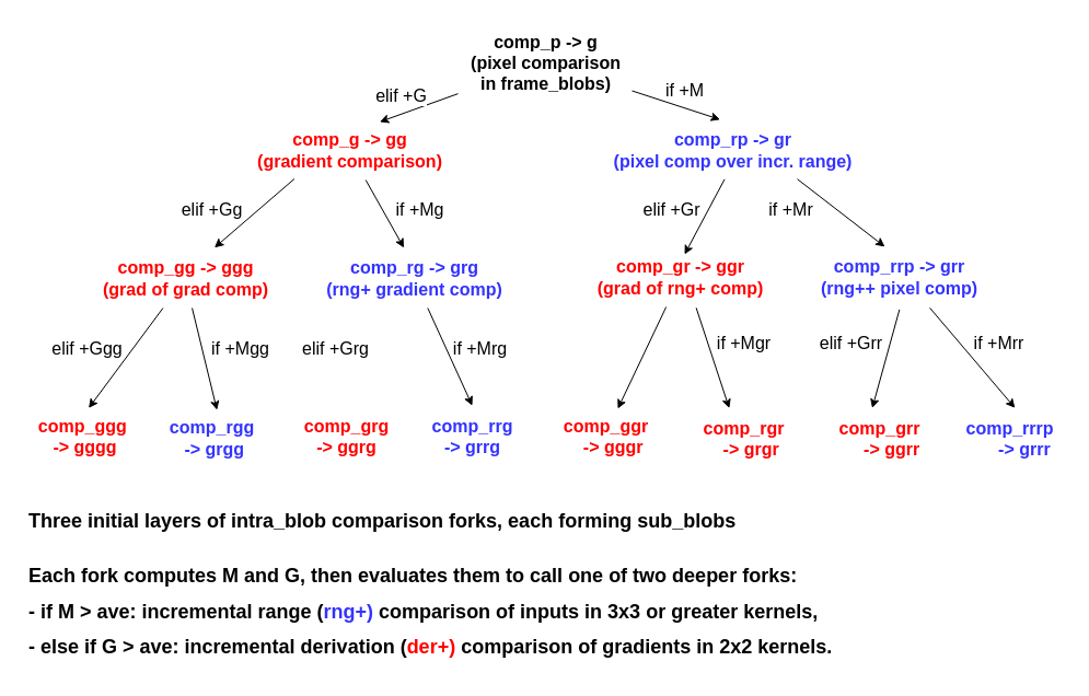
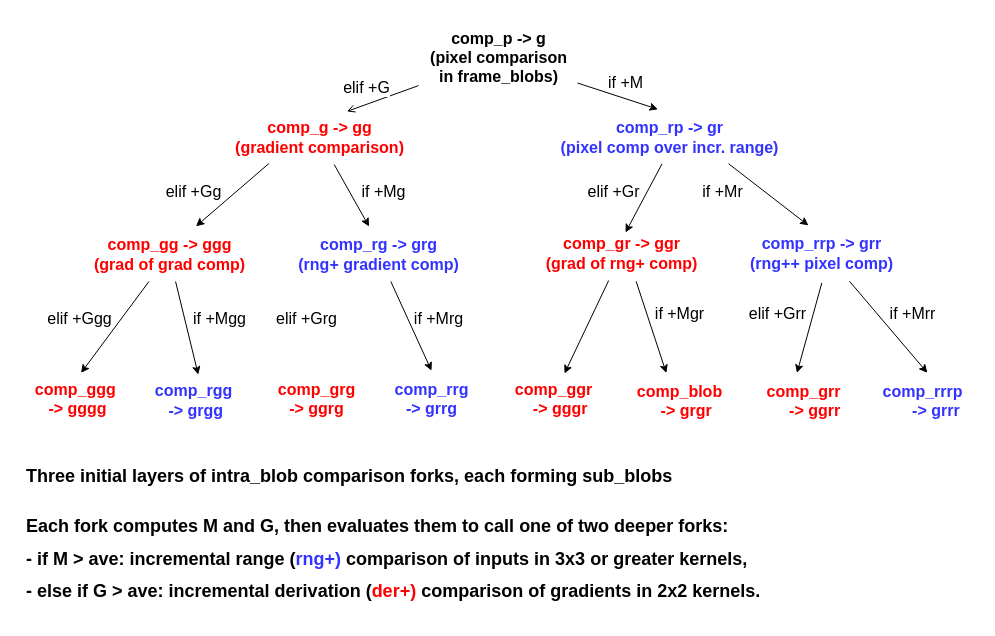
  <mxCell id="0" />
  <mxCell id="1" parent="0" />
  <mxCell id="2" value="&lt;font style=&quot;font-size: 16px&quot;&gt;&lt;b style=&quot;font-size: 16px&quot;&gt;comp_p -&amp;gt; g&lt;br style=&quot;font-size: 16px&quot;&gt;(pixel comparison&lt;br&gt;in frame_blobs)&lt;br style=&quot;font-size: 16px&quot;&gt;&lt;/b&gt;&lt;/font&gt;" style="text;html=1;align=center;verticalAlign=middle;resizable=0;points=[];autosize=1;strokeWidth=1;fontSize=16;fontColor=#000000;spacing=6;" parent="1" vertex="1"><mxGeometry x="418" y="20" width="159" height="73" as="geometry" /></mxCell>
- <mxCell id="3" value="" style="endArrow=classic;html=1;entryX=0.646;entryY=0.017;entryDx=0;entryDy=0;entryPerimeter=0;strokeWidth=1;fontSize=16;fontColor=#000000;spacing=6;" parent="1" source="2" target="7" edge="1"><mxGeometry width="50" height="50" relative="1" as="geometry"><mxPoint x="423" y="89" as="sourcePoint" /><mxPoint x="323" y="160" as="targetPoint" /></mxGeometry></mxCell>
+ <mxCell id="3" value="" style="endArrow=open;html=1;entryX=0.646;entryY=0.017;entryDx=0;entryDy=0;entryPerimeter=0;strokeWidth=1;fontSize=16;fontColor=#000000;spacing=6;" parent="1" source="2" target="7" edge="1"><mxGeometry width="50" height="50" relative="1" as="geometry"><mxPoint x="423" y="89" as="sourcePoint" /><mxPoint x="323" y="160" as="targetPoint" /></mxGeometry></mxCell>
  <mxCell id="4" value="elif +G" style="text;html=1;align=center;verticalAlign=middle;resizable=0;points=[];labelBackgroundColor=#ffffff;fontSize=16;fontColor=#000000;" parent="3" vertex="1" connectable="0"><mxGeometry x="-0.15" y="-1" relative="1" as="geometry"><mxPoint x="-22.55" y="-8.69" as="offset" /></mxGeometry></mxCell>
  <mxCell id="5" value="" style="endArrow=classic;html=1;entryX=0.452;entryY=-0.022;entryDx=0;entryDy=0;entryPerimeter=0;strokeWidth=1;fontSize=16;fontColor=#000000;spacing=6;" parent="1" source="2" target="6" edge="1"><mxGeometry width="50" height="50" relative="1" as="geometry"><mxPoint x="573" y="76" as="sourcePoint" /><mxPoint x="473" y="150" as="targetPoint" /></mxGeometry></mxCell>
  <mxCell id="6" value="&lt;font style=&quot;font-size: 16px&quot;&gt;&lt;b style=&quot;font-size: 16px&quot;&gt;&lt;span style=&quot;font-size: 16px ; background-color: rgb(255 , 255 , 255)&quot;&gt;&lt;font color=&quot;#3333ff&quot;&gt;comp_rp -&amp;gt; gr&lt;br style=&quot;font-size: 16px&quot;&gt;(pixel comp over incr. range)&lt;/font&gt;&lt;/span&gt;&lt;br style=&quot;font-size: 16px&quot;&gt;&lt;/b&gt;&lt;/font&gt;" style="text;html=1;align=center;verticalAlign=middle;resizable=0;points=[];autosize=1;strokeWidth=1;fontSize=16;fontColor=#000000;spacing=6;" parent="1" vertex="1"><mxGeometry x="549" y="110" width="240" height="54" as="geometry" /></mxCell>
  <mxCell id="7" value="&lt;b&gt;&lt;span&gt;&lt;font color=&quot;#ff0000&quot;&gt;comp_g -&amp;gt; gg&lt;br&gt;(gradient comparison)&lt;/font&gt;&lt;/span&gt;&lt;/b&gt;&lt;b style=&quot;font-size: 16px&quot;&gt;&lt;font style=&quot;font-size: 16px&quot;&gt;&lt;br style=&quot;font-size: 16px&quot;&gt;&lt;/font&gt;&lt;/b&gt;" style="text;html=1;align=center;verticalAlign=middle;resizable=0;points=[];autosize=1;strokeWidth=1;fontSize=16;fontColor=#000000;spacing=6;" parent="1" vertex="1"><mxGeometry x="223" y="110" width="191" height="54" as="geometry" /></mxCell>
  <mxCell id="8" value="" style="endArrow=classic;html=1;strokeWidth=1;fontSize=16;fontColor=#000000;spacing=6;entryX=0.656;entryY=-0.022;entryDx=0;entryDy=0;entryPerimeter=0;exitX=0.238;exitY=0.981;exitDx=0;exitDy=0;exitPerimeter=0;" parent="1" source="7" target="9" edge="1"><mxGeometry width="50" height="50" relative="1" as="geometry"><mxPoint x="267" y="161" as="sourcePoint" /><mxPoint x="197" y="226" as="targetPoint" /></mxGeometry></mxCell>
  <mxCell id="9" value="&lt;b&gt;&lt;span&gt;&lt;font color=&quot;#ff0000&quot;&gt;comp_gg&amp;nbsp;-&amp;gt; ggg&lt;br&gt;(grad of grad comp)&lt;/font&gt;&lt;/span&gt;&lt;/b&gt;&lt;b style=&quot;font-size: 16px&quot;&gt;&lt;font style=&quot;font-size: 16px&quot;&gt;&lt;br style=&quot;font-size: 16px&quot;&gt;&lt;/font&gt;&lt;/b&gt;" style="text;html=1;align=center;verticalAlign=middle;resizable=0;points=[];autosize=1;strokeWidth=1;fontSize=16;fontColor=#000000;spacing=6;" parent="1" vertex="1"><mxGeometry x="82" y="227" width="173" height="54" as="geometry" /></mxCell>
  <mxCell id="10" value="" style="endArrow=classic;html=1;strokeWidth=1;fontSize=16;fontColor=#000000;spacing=6;entryX=0.448;entryY=-0.019;entryDx=0;entryDy=0;entryPerimeter=0;" parent="1" source="7" target="11" edge="1"><mxGeometry width="50" height="50" relative="1" as="geometry"><mxPoint x="326" y="174" as="sourcePoint" /><mxPoint x="380" y="227" as="targetPoint" /></mxGeometry></mxCell>
  <mxCell id="11" value="&lt;b&gt;&lt;span&gt;&lt;font color=&quot;#3333ff&quot;&gt;comp_rg -&amp;gt; grg&lt;br&gt;(&lt;/font&gt;&lt;/span&gt;&lt;/b&gt;&lt;b&gt;&lt;span&gt;&lt;font color=&quot;#3333ff&quot;&gt;rng+&amp;nbsp;&lt;/font&gt;&lt;/span&gt;&lt;/b&gt;&lt;b&gt;&lt;span&gt;&lt;font color=&quot;#3333ff&quot;&gt;gradient comp)&lt;/font&gt;&lt;/span&gt;&lt;/b&gt;&lt;b style=&quot;font-size: 16px&quot;&gt;&lt;font style=&quot;font-size: 16px&quot;&gt;&lt;br style=&quot;font-size: 16px&quot;&gt;&lt;/font&gt;&lt;/b&gt;" style="text;html=1;align=center;verticalAlign=middle;resizable=0;points=[];autosize=1;strokeWidth=1;fontSize=16;fontColor=#000000;spacing=6;" parent="1" vertex="1"><mxGeometry x="287" y="227" width="182" height="54" as="geometry" /></mxCell>
  <mxCell id="12" value="" style="endArrow=classic;html=1;strokeWidth=1;fontSize=16;fontColor=#000000;spacing=6;exitX=0.469;exitY=0.987;exitDx=0;exitDy=0;exitPerimeter=0;" parent="1" source="6" edge="1"><mxGeometry width="50" height="50" relative="1" as="geometry"><mxPoint x="687" y="174" as="sourcePoint" /><mxPoint x="625" y="232" as="targetPoint" /><Array as="points" /></mxGeometry></mxCell>
  <mxCell id="13" value="&lt;b&gt;&lt;span&gt;&lt;font color=&quot;#ff0000&quot;&gt;comp_gr&amp;nbsp;-&amp;gt; ggr&lt;br&gt;(grad of rng+ comp)&lt;/font&gt;&lt;br&gt;&lt;/span&gt;&lt;/b&gt;" style="text;html=1;align=center;verticalAlign=middle;resizable=0;points=[];autosize=1;strokeWidth=1;fontSize=16;fontColor=#000000;spacing=6;" parent="1" vertex="1"><mxGeometry x="534" y="226" width="174" height="54" as="geometry" /></mxCell>
  <mxCell id="14" value="" style="endArrow=classic;html=1;strokeWidth=1;fontSize=16;fontColor=#000000;spacing=6;entryX=0.424;entryY=-0.019;entryDx=0;entryDy=0;entryPerimeter=0;exitX=0.746;exitY=0.985;exitDx=0;exitDy=0;exitPerimeter=0;" parent="1" source="6" target="15" edge="1"><mxGeometry width="50" height="50" relative="1" as="geometry"><mxPoint x="754" y="174" as="sourcePoint" /><mxPoint x="847" y="231" as="targetPoint" /></mxGeometry></mxCell>
  <mxCell id="15" value="&lt;font style=&quot;font-size: 16px&quot;&gt;&lt;b style=&quot;font-size: 16px&quot;&gt;&lt;span style=&quot;font-size: 16px ; background-color: rgb(255 , 255 , 255)&quot;&gt;&lt;font color=&quot;#3333ff&quot;&gt;comp_rrp -&amp;gt; grr&lt;br style=&quot;font-size: 16px&quot;&gt;(&lt;/font&gt;&lt;/span&gt;&lt;/b&gt;&lt;b&gt;&lt;span style=&quot;background-color: rgb(255 , 255 , 255)&quot;&gt;&lt;font color=&quot;#3333ff&quot;&gt;rng++&amp;nbsp;&lt;/font&gt;&lt;/span&gt;&lt;/b&gt;&lt;b style=&quot;font-size: 16px&quot;&gt;&lt;span style=&quot;font-size: 16px ; background-color: rgb(255 , 255 , 255)&quot;&gt;&lt;font color=&quot;#3333ff&quot;&gt;pixel comp)&lt;/font&gt;&lt;/span&gt;&lt;br style=&quot;font-size: 16px&quot;&gt;&lt;/b&gt;&lt;/font&gt;" style="text;html=1;align=center;verticalAlign=middle;resizable=0;points=[];autosize=1;strokeWidth=1;fontSize=16;fontColor=#000000;spacing=6;" parent="1" vertex="1"><mxGeometry x="738" y="226" width="165" height="54" as="geometry" /></mxCell>
  <mxCell id="16" value="" style="endArrow=classic;html=1;strokeWidth=1;fontSize=16;fontColor=#000000;spacing=6;entryX=0.538;entryY=0.015;entryDx=0;entryDy=0;entryPerimeter=0;" parent="1" source="9" target="17" edge="1"><mxGeometry width="50" height="50" relative="1" as="geometry"><mxPoint x="130" y="277" as="sourcePoint" /><mxPoint x="76" y="363" as="targetPoint" /><Array as="points" /></mxGeometry></mxCell>
  <mxCell id="17" value="&lt;b style=&quot;font-size: 16px&quot;&gt;&lt;font style=&quot;font-size: 16px&quot;&gt;&lt;span style=&quot;font-size: 16px ; background-color: rgb(255 , 255 , 255)&quot;&gt;&lt;font color=&quot;#ff0000&quot;&gt;comp_ggg&amp;nbsp;&lt;br&gt;-&amp;gt; gggg&lt;br style=&quot;font-size: 16px&quot;&gt;&lt;/font&gt;&lt;/span&gt;&lt;br style=&quot;font-size: 16px&quot;&gt;&lt;/font&gt;&lt;/b&gt;" style="text;html=1;align=center;verticalAlign=middle;resizable=0;points=[];autosize=1;fontSize=16;fontColor=#000000;spacing=6;spacingTop=0;" parent="1" vertex="1"><mxGeometry x="23" y="371.3" width="107" height="73" as="geometry" /></mxCell>
  <mxCell id="18" value="" style="endArrow=classic;html=1;strokeWidth=1;fontSize=16;fontColor=#000000;entryX=0.548;entryY=0.022;entryDx=0;entryDy=0;entryPerimeter=0;spacing=6;" parent="1" source="9" target="19" edge="1"><mxGeometry width="50" height="50" relative="1" as="geometry"><mxPoint x="177" y="285" as="sourcePoint" /><mxPoint x="213" y="331" as="targetPoint" /></mxGeometry></mxCell>
  <mxCell id="19" value="&lt;b style=&quot;font-size: 16px&quot;&gt;&lt;font style=&quot;font-size: 16px&quot;&gt;&lt;span style=&quot;font-size: 16px ; background-color: rgb(255 , 255 , 255)&quot;&gt;&lt;font color=&quot;#3333ff&quot;&gt;comp_rgg&lt;br&gt;&amp;nbsp;-&amp;gt; grgg&lt;/font&gt;&lt;/span&gt;&lt;br style=&quot;font-size: 16px&quot;&gt;&lt;/font&gt;&lt;/b&gt;" style="text;html=1;align=center;verticalAlign=middle;resizable=0;points=[];autosize=1;strokeWidth=1;fontSize=16;fontColor=#000000;spacing=6;spacingTop=0;" parent="1" vertex="1"><mxGeometry x="143.5" y="373" width="99" height="54" as="geometry" /></mxCell>
  <mxCell id="20" value="" style="endArrow=classic;html=1;strokeWidth=1;fontSize=16;fontColor=#000000;spacing=6;entryX=0.5;entryY=-0.022;entryDx=0;entryDy=0;entryPerimeter=0;" parent="1" source="11" target="26" edge="1"><mxGeometry width="50" height="50" relative="1" as="geometry"><mxPoint x="394" y="273" as="sourcePoint" /><mxPoint x="451" y="320" as="targetPoint" /></mxGeometry></mxCell>
  <mxCell id="21" value="" style="endArrow=classic;html=1;strokeWidth=1;fontSize=16;fontColor=#000000;spacing=6;" parent="1" edge="1" source="13"><mxGeometry width="50" height="50" relative="1" as="geometry"><mxPoint x="602" y="292" as="sourcePoint" /><mxPoint x="564" y="373" as="targetPoint" /></mxGeometry></mxCell>
  <mxCell id="22" value="" style="endArrow=classic;html=1;strokeWidth=1;fontSize=16;fontColor=#000000;entryX=0.363;entryY=-0.005;entryDx=0;entryDy=0;entryPerimeter=0;spacing=6;exitX=0.584;exitY=1.015;exitDx=0;exitDy=0;exitPerimeter=0;" parent="1" source="13" target="28" edge="1"><mxGeometry width="50" height="50" relative="1" as="geometry"><mxPoint x="656" y="269" as="sourcePoint" /><mxPoint x="707" y="330" as="targetPoint" /></mxGeometry></mxCell>
  <mxCell id="23" value="" style="endArrow=classic;html=1;strokeWidth=1;fontSize=16;fontColor=#000000;spacing=6;entryX=0.548;entryY=-0.009;entryDx=0;entryDy=0;entryPerimeter=0;exitX=0.673;exitY=1.015;exitDx=0;exitDy=0;exitPerimeter=0;" parent="1" source="15" target="30" edge="1"><mxGeometry width="50" height="50" relative="1" as="geometry"><mxPoint x="906" y="271" as="sourcePoint" /><mxPoint x="963" y="305" as="targetPoint" /></mxGeometry></mxCell>
  <mxCell id="24" value="" style="endArrow=classic;html=1;strokeWidth=1;fontSize=16;fontColor=#000000;spacing=6;entryX=0.432;entryY=-0.007;entryDx=0;entryDy=0;entryPerimeter=0;exitX=0.505;exitY=1.044;exitDx=0;exitDy=0;exitPerimeter=0;" parent="1" source="15" target="29" edge="1"><mxGeometry width="50" height="50" relative="1" as="geometry"><mxPoint x="812" y="283" as="sourcePoint" /><mxPoint x="837" y="321" as="targetPoint" /><Array as="points" /></mxGeometry></mxCell>
  <mxCell id="25" value="&lt;b style=&quot;font-size: 16px&quot;&gt;&lt;font style=&quot;font-size: 16px&quot;&gt;&lt;span style=&quot;font-size: 16px ; background-color: rgb(255 , 255 , 255)&quot;&gt;&lt;font color=&quot;#ff0000&quot;&gt;comp_grg&lt;br&gt;-&amp;gt; ggrg&lt;br style=&quot;font-size: 16px&quot;&gt;&lt;/font&gt;&lt;/span&gt;&lt;br style=&quot;font-size: 16px&quot;&gt;&lt;/font&gt;&lt;/b&gt;" style="text;html=1;align=center;verticalAlign=middle;resizable=0;points=[];autosize=1;strokeWidth=1;fontSize=16;fontColor=#000000;spacing=6;spacingTop=0;" parent="1" vertex="1"><mxGeometry x="266" y="371.8" width="99" height="73" as="geometry" /></mxCell>
  <mxCell id="26" value="&lt;b style=&quot;font-size: 16px&quot;&gt;&lt;font style=&quot;font-size: 16px&quot;&gt;&lt;span style=&quot;font-size: 16px ; background-color: rgb(255 , 255 , 255)&quot;&gt;&lt;font color=&quot;#3333ff&quot;&gt;comp_rrg&lt;br&gt;-&amp;gt; grrg&lt;br style=&quot;font-size: 16px&quot;&gt;&lt;/font&gt;&lt;/span&gt;&lt;/font&gt;&lt;/b&gt;&lt;b style=&quot;font-size: 16px&quot;&gt;&lt;font style=&quot;font-size: 16px&quot;&gt;&lt;br style=&quot;font-size: 16px&quot;&gt;&lt;/font&gt;&lt;/b&gt;" style="text;html=1;align=center;verticalAlign=middle;resizable=0;points=[];autosize=1;strokeWidth=1;fontSize=16;fontColor=#000000;spacing=6;spacingTop=0;" parent="1" vertex="1"><mxGeometry x="383" y="371.8" width="96" height="73" as="geometry" /></mxCell>
  <mxCell id="27" value="&lt;b style=&quot;font-size: 16px&quot;&gt;&lt;font style=&quot;font-size: 16px&quot;&gt;&lt;span style=&quot;font-size: 16px ; background-color: rgb(255 , 255 , 255)&quot;&gt;&lt;font color=&quot;#ff0000&quot;&gt;comp_ggr&lt;br&gt;&amp;nbsp; &amp;nbsp;-&amp;gt;&amp;nbsp;gggr&lt;br style=&quot;font-size: 16px&quot;&gt;&lt;/font&gt;&lt;/span&gt;&lt;br style=&quot;font-size: 16px&quot;&gt;&lt;/font&gt;&lt;/b&gt;" style="text;html=1;align=center;verticalAlign=middle;resizable=0;points=[];autosize=1;strokeWidth=1;fontSize=16;fontColor=#000000;spacing=6;spacingTop=0;" parent="1" vertex="1"><mxGeometry x="503" y="371.3" width="99" height="73" as="geometry" /></mxCell>
- <mxCell id="28" value="&lt;b style=&quot;font-size: 16px&quot;&gt;&lt;font style=&quot;font-size: 16px&quot;&gt;&lt;span style=&quot;font-size: 16px ; background-color: rgb(255 , 255 , 255)&quot;&gt;&lt;font color=&quot;#ff0000&quot;&gt;comp_rgr&lt;br&gt;&amp;nbsp; &amp;nbsp;-&amp;gt; grgr&lt;br style=&quot;font-size: 16px&quot;&gt;&lt;/font&gt;&lt;/span&gt;&lt;br style=&quot;font-size: 16px&quot;&gt;&lt;/font&gt;&lt;/b&gt;" style="text;html=1;align=center;verticalAlign=middle;resizable=0;points=[];autosize=1;strokeWidth=1;fontSize=16;fontColor=#000000;spacing=6;" parent="1" vertex="1"><mxGeometry x="631" y="373" width="96" height="73" as="geometry" /></mxCell>
+ <mxCell id="28" value="&lt;b style=&quot;font-size: 16px&quot;&gt;&lt;font style=&quot;font-size: 16px&quot;&gt;&lt;span style=&quot;font-size: 16px ; background-color: rgb(255 , 255 , 255)&quot;&gt;&lt;font color=&quot;#ff0000&quot;&gt;comp_blob&lt;br&gt;&amp;nbsp; &amp;nbsp;-&amp;gt; grgr&lt;br style=&quot;font-size: 16px&quot;&gt;&lt;/font&gt;&lt;/span&gt;&lt;br style=&quot;font-size: 16px&quot;&gt;&lt;/font&gt;&lt;/b&gt;" style="text;html=1;align=center;verticalAlign=middle;resizable=0;points=[];autosize=1;strokeWidth=1;fontSize=16;fontColor=#000000;spacing=6;" parent="1" vertex="1"><mxGeometry x="631" y="373" width="96" height="73" as="geometry" /></mxCell>
  <mxCell id="29" value="&lt;b style=&quot;font-size: 16px&quot;&gt;&lt;font style=&quot;font-size: 16px&quot;&gt;&lt;span style=&quot;font-size: 16px ; background-color: rgb(255 , 255 , 255)&quot;&gt;&lt;font color=&quot;#ff0000&quot;&gt;comp_grr&lt;br&gt;&amp;nbsp; &amp;nbsp; &amp;nbsp;-&amp;gt; ggrr&lt;br style=&quot;font-size: 16px&quot;&gt;&lt;/font&gt;&lt;/span&gt;&lt;br style=&quot;font-size: 16px&quot;&gt;&lt;/font&gt;&lt;/b&gt;" style="text;html=1;align=center;verticalAlign=middle;resizable=0;points=[];autosize=1;strokeWidth=1;fontSize=16;fontColor=#000000;spacing=6;spacingTop=0;" parent="1" vertex="1"><mxGeometry x="755" y="373" width="96" height="73" as="geometry" /></mxCell>
  <mxCell id="30" value="&lt;b style=&quot;font-size: 16px&quot;&gt;&lt;font style=&quot;font-size: 16px&quot;&gt;&lt;span style=&quot;font-size: 16px ; background-color: rgb(255 , 255 , 255)&quot;&gt;&lt;font color=&quot;#3333ff&quot;&gt;comp_rrrp&lt;br&gt;&amp;nbsp; &amp;nbsp; &amp;nbsp; -&amp;gt; grrr&lt;/font&gt;&lt;/span&gt;&lt;/font&gt;&lt;/b&gt;&lt;b style=&quot;font-size: 16px&quot;&gt;&lt;font style=&quot;font-size: 16px&quot;&gt;&lt;span style=&quot;font-size: 16px ; background-color: rgb(255 , 255 , 255)&quot;&gt;&lt;font color=&quot;#3333ff&quot;&gt;&lt;br style=&quot;font-size: 16px&quot;&gt;&lt;/font&gt;&lt;/span&gt;&lt;br style=&quot;font-size: 16px&quot;&gt;&lt;/font&gt;&lt;/b&gt;" style="text;html=1;align=center;verticalAlign=middle;resizable=0;points=[];autosize=1;strokeWidth=1;fontSize=16;fontColor=#000000;spacing=6;" parent="1" vertex="1"><mxGeometry x="871" y="373" width="102" height="73" as="geometry" /></mxCell>
  <mxCell id="31" value="&lt;p style=&quot;font-size: 18px&quot;&gt;&lt;b&gt;&lt;font style=&quot;line-height: 180% ; font-size: 18px&quot;&gt;Three initial layers of intra_blob comparison forks, each forming sub_blobs&amp;nbsp;&lt;/font&gt;&lt;/b&gt;&lt;/p&gt;&lt;b style=&quot;font-size: 18px&quot;&gt;&lt;font style=&quot;line-height: 180% ; font-size: 18px&quot;&gt;Each fork computes M and G, then&amp;nbsp;&lt;/font&gt;&lt;/b&gt;&lt;b style=&quot;font-size: 18px&quot;&gt;&lt;font style=&quot;line-height: 32.4px&quot;&gt;evaluates them&lt;/font&gt;&lt;/b&gt;&lt;b style=&quot;font-size: 18px&quot;&gt;&lt;font style=&quot;line-height: 180% ; font-size: 18px&quot;&gt;&amp;nbsp;to call one of two deeper forks: &lt;br&gt;- if M &amp;gt; ave: incremental range (&lt;/font&gt;&lt;/b&gt;&lt;b style=&quot;font-size: 18px&quot;&gt;&lt;font style=&quot;line-height: 32.4px&quot;&gt;&lt;font color=&quot;#3333ff&quot;&gt;rng+)&amp;nbsp;&lt;/font&gt;&lt;/font&gt;&lt;/b&gt;&lt;b style=&quot;font-size: 18px&quot;&gt;&lt;font style=&quot;line-height: 180% ; font-size: 18px&quot;&gt;comparison of&amp;nbsp;&lt;/font&gt;&lt;/b&gt;&lt;b style=&quot;font-size: 18px&quot;&gt;&lt;font style=&quot;line-height: 32.4px&quot;&gt;inputs in 3x3 or greater kernels,&lt;/font&gt;&lt;/b&gt;&lt;b style=&quot;font-size: 18px&quot;&gt;&lt;font style=&quot;line-height: 180% ; font-size: 18px&quot;&gt;&lt;br&gt;- else if G &amp;gt; ave: incremental&amp;nbsp;derivation (&lt;/font&gt;&lt;/b&gt;&lt;b style=&quot;font-size: 18px&quot;&gt;&lt;font style=&quot;line-height: 32.4px&quot;&gt;&lt;font color=&quot;#ff0000&quot;&gt;der+)&lt;/font&gt;&lt;/font&gt;&lt;/b&gt;&lt;b style=&quot;font-size: 18px&quot;&gt;&lt;font style=&quot;line-height: 180% ; font-size: 18px&quot;&gt;&lt;span&gt;&lt;span&gt;&amp;nbsp;comparison of gradients in 2x2 kernels.&lt;/span&gt;&lt;/span&gt;&lt;/font&gt;&lt;/b&gt;&lt;b style=&quot;font-size: 18px&quot;&gt;&lt;font style=&quot;line-height: 180% ; font-size: 18px&quot;&gt;&lt;span&gt;&lt;span&gt;&amp;nbsp;&lt;/span&gt;&lt;/span&gt;&lt;br&gt;&lt;/font&gt;&lt;/b&gt;" style="text;html=1;align=left;verticalAlign=middle;resizable=0;points=[];autosize=1;fontSize=16;fontColor=#000000;spacing=6;" parent="1" vertex="1"><mxGeometry x="20" y="434" width="761" height="180" as="geometry" /></mxCell>
  <mxCell id="32" value="if +M" style="text;html=1;align=center;verticalAlign=middle;resizable=0;points=[];autosize=1;fontSize=16;" parent="1" vertex="1"><mxGeometry x="602" y="70" width="45" height="23" as="geometry" /></mxCell>
  <mxCell id="33" value="elif +Gg" style="text;html=1;align=center;verticalAlign=middle;resizable=0;points=[];autosize=1;fontSize=16;" parent="1" vertex="1"><mxGeometry x="160" y="179" width="66" height="23" as="geometry" /></mxCell>
  <mxCell id="34" value="if +Mg" style="text;html=1;align=center;verticalAlign=middle;resizable=0;points=[];autosize=1;fontSize=16;" parent="1" vertex="1"><mxGeometry x="356" y="179" width="54" height="23" as="geometry" /></mxCell>
  <mxCell id="35" value="elif +Gr" style="text;html=1;align=center;verticalAlign=middle;resizable=0;points=[];autosize=1;fontSize=16;" parent="1" vertex="1"><mxGeometry x="582" y="179" width="62" height="23" as="geometry" /></mxCell>
  <mxCell id="36" value="if +Mr" style="text;html=1;align=center;verticalAlign=middle;resizable=0;points=[];autosize=1;fontSize=16;" parent="1" vertex="1"><mxGeometry x="697" y="179" width="50" height="23" as="geometry" /></mxCell>
  <mxCell id="37" value="elif +Ggg" style="text;html=1;align=center;verticalAlign=middle;resizable=0;points=[];autosize=1;fontSize=16;" parent="1" vertex="1"><mxGeometry x="42" y="306" width="74" height="23" as="geometry" /></mxCell>
  <mxCell id="38" value="if +Mgg" style="text;html=1;align=center;verticalAlign=middle;resizable=0;points=[];autosize=1;fontSize=16;" parent="1" vertex="1"><mxGeometry x="187" y="306" width="63" height="23" as="geometry" /></mxCell>
  <mxCell id="39" value="elif +Grg" style="text;html=1;align=center;verticalAlign=middle;resizable=0;points=[];autosize=1;fontSize=16;" parent="1" vertex="1"><mxGeometry x="270" y="306" width="71" height="23" as="geometry" /></mxCell>
  <mxCell id="40" value="if +Mrg" style="text;html=1;align=center;verticalAlign=middle;resizable=0;points=[];autosize=1;fontSize=16;" parent="1" vertex="1"><mxGeometry x="408" y="306" width="59" height="23" as="geometry" /></mxCell>
  <mxCell id="41" value="if +Mgr" style="text;html=1;align=center;verticalAlign=middle;resizable=0;points=[];autosize=1;fontSize=16;" parent="1" vertex="1"><mxGeometry x="649.5" y="301" width="59" height="23" as="geometry" /></mxCell>
  <mxCell id="42" value="elif +Grr" style="text;html=1;align=center;verticalAlign=middle;resizable=0;points=[];autosize=1;fontSize=16;" parent="1" vertex="1"><mxGeometry x="743" y="301" width="67" height="23" as="geometry" /></mxCell>
  <mxCell id="43" value="if +Mrr" style="text;html=1;align=center;verticalAlign=middle;resizable=0;points=[];autosize=1;fontSize=16;" parent="1" vertex="1"><mxGeometry x="884" y="301" width="56" height="23" as="geometry" /></mxCell>
